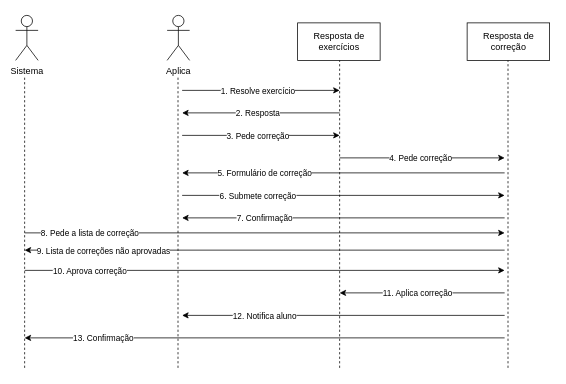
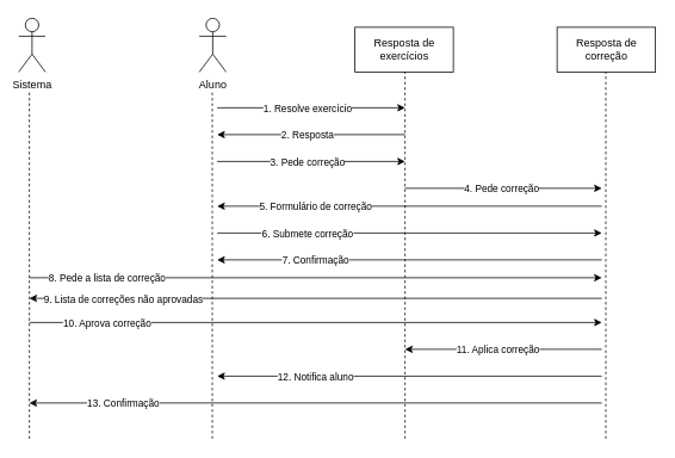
  <mxCell id="0" />
  <mxCell id="1" parent="0" />
  <mxCell id="2" value="Sistema" style="shape=umlActor;verticalLabelPosition=bottom;verticalAlign=top;html=1;" vertex="1" parent="1"><mxGeometry x="20" y="20" width="30" height="60" as="geometry" /></mxCell>
- <mxCell id="3" value="Aplica" style="shape=umlActor;verticalLabelPosition=bottom;verticalAlign=top;html=1;" vertex="1" parent="1"><mxGeometry x="222" y="20" width="30" height="60" as="geometry" /></mxCell>
+ <mxCell id="3" value="Aluno" style="shape=umlActor;verticalLabelPosition=bottom;verticalAlign=top;html=1;" vertex="1" parent="1"><mxGeometry x="222" y="20" width="30" height="60" as="geometry" /></mxCell>
  <mxCell id="4" value="Resposta de&lt;br&gt;exercícios" style="html=1;" vertex="1" parent="1"><mxGeometry x="396" y="30" width="110" height="50" as="geometry" /></mxCell>
  <mxCell id="5" value="Resposta de&lt;br&gt;correção" style="html=1;" vertex="1" parent="1"><mxGeometry x="622" y="30" width="110" height="50" as="geometry" /></mxCell>
  <mxCell id="6" value="" style="endArrow=none;dashed=1;html=1;" edge="1" parent="1"><mxGeometry width="50" height="50" relative="1" as="geometry"><mxPoint x="32" y="490" as="sourcePoint" /><mxPoint x="32" y="100" as="targetPoint" /></mxGeometry></mxCell>
  <mxCell id="7" value="" style="endArrow=none;dashed=1;html=1;" edge="1" parent="1"><mxGeometry width="50" height="50" relative="1" as="geometry"><mxPoint x="236.5" y="490" as="sourcePoint" /><mxPoint x="236.5" y="100" as="targetPoint" /></mxGeometry></mxCell>
  <mxCell id="8" value="" style="endArrow=none;dashed=1;html=1;" edge="1" parent="1"><mxGeometry width="50" height="50" relative="1" as="geometry"><mxPoint x="452" y="490" as="sourcePoint" /><mxPoint x="452" y="80" as="targetPoint" /></mxGeometry></mxCell>
  <mxCell id="9" value="" style="endArrow=none;dashed=1;html=1;" edge="1" parent="1"><mxGeometry width="50" height="50" relative="1" as="geometry"><mxPoint x="676.5" y="490" as="sourcePoint" /><mxPoint x="676.5" y="80" as="targetPoint" /></mxGeometry></mxCell>
  <mxCell id="10" value="" style="endArrow=classic;html=1;" edge="1" parent="1"><mxGeometry width="50" height="50" relative="1" as="geometry"><mxPoint x="242" y="120" as="sourcePoint" /><mxPoint x="452" y="120" as="targetPoint" /></mxGeometry></mxCell>
  <mxCell id="11" value="1. Resolve exercício" style="edgeLabel;html=1;align=center;verticalAlign=middle;resizable=0;points=[];" vertex="1" connectable="0" parent="10"><mxGeometry x="0.314" relative="1" as="geometry"><mxPoint x="-38" as="offset" /></mxGeometry></mxCell>
  <mxCell id="12" value="" style="endArrow=classic;html=1;" edge="1" parent="1"><mxGeometry width="50" height="50" relative="1" as="geometry"><mxPoint x="452" y="150" as="sourcePoint" /><mxPoint x="242" y="150" as="targetPoint" /></mxGeometry></mxCell>
  <mxCell id="13" value="2. Resposta" style="edgeLabel;html=1;align=center;verticalAlign=middle;resizable=0;points=[];" vertex="1" connectable="0" parent="12"><mxGeometry x="0.314" relative="1" as="geometry"><mxPoint x="28" as="offset" /></mxGeometry></mxCell>
  <mxCell id="14" value="" style="endArrow=classic;html=1;" edge="1" parent="1"><mxGeometry width="50" height="50" relative="1" as="geometry"><mxPoint x="242" y="180" as="sourcePoint" /><mxPoint x="452" y="180" as="targetPoint" /></mxGeometry></mxCell>
  <mxCell id="15" value="3. Pede correção" style="edgeLabel;html=1;align=center;verticalAlign=middle;resizable=0;points=[];" vertex="1" connectable="0" parent="14"><mxGeometry x="0.314" relative="1" as="geometry"><mxPoint x="-38" as="offset" /></mxGeometry></mxCell>
  <mxCell id="16" value="" style="endArrow=classic;html=1;" edge="1" parent="1"><mxGeometry width="50" height="50" relative="1" as="geometry"><mxPoint x="452" y="210" as="sourcePoint" /><mxPoint x="672" y="210" as="targetPoint" /></mxGeometry></mxCell>
  <mxCell id="17" value="4. Pede correção" style="edgeLabel;html=1;align=center;verticalAlign=middle;resizable=0;points=[];" vertex="1" connectable="0" parent="16"><mxGeometry x="0.314" relative="1" as="geometry"><mxPoint x="-38" as="offset" /></mxGeometry></mxCell>
  <mxCell id="18" value="" style="endArrow=classic;html=1;" edge="1" parent="1"><mxGeometry width="50" height="50" relative="1" as="geometry"><mxPoint x="672" y="230" as="sourcePoint" /><mxPoint x="242" y="230" as="targetPoint" /></mxGeometry></mxCell>
  <mxCell id="19" value="5. Formulário de correção" style="edgeLabel;html=1;align=center;verticalAlign=middle;resizable=0;points=[];" vertex="1" connectable="0" parent="18"><mxGeometry x="0.314" relative="1" as="geometry"><mxPoint x="-38" as="offset" /></mxGeometry></mxCell>
  <mxCell id="20" value="" style="endArrow=classic;html=1;" edge="1" parent="1"><mxGeometry width="50" height="50" relative="1" as="geometry"><mxPoint x="242" y="260" as="sourcePoint" /><mxPoint x="672" y="260" as="targetPoint" /></mxGeometry></mxCell>
  <mxCell id="21" value="6. Submete correção" style="edgeLabel;html=1;align=center;verticalAlign=middle;resizable=0;points=[];" vertex="1" connectable="0" parent="20"><mxGeometry x="0.314" relative="1" as="geometry"><mxPoint x="-183" as="offset" /></mxGeometry></mxCell>
  <mxCell id="22" value="" style="endArrow=classic;html=1;" edge="1" parent="1"><mxGeometry width="50" height="50" relative="1" as="geometry"><mxPoint x="672" y="290" as="sourcePoint" /><mxPoint x="242" y="290" as="targetPoint" /></mxGeometry></mxCell>
  <mxCell id="23" value="7. Confirmação" style="edgeLabel;html=1;align=center;verticalAlign=middle;resizable=0;points=[];" vertex="1" connectable="0" parent="22"><mxGeometry x="0.314" relative="1" as="geometry"><mxPoint x="-38" as="offset" /></mxGeometry></mxCell>
  <mxCell id="24" value="" style="endArrow=classic;html=1;" edge="1" parent="1"><mxGeometry width="50" height="50" relative="1" as="geometry"><mxPoint x="32" y="310" as="sourcePoint" /><mxPoint x="672" y="310" as="targetPoint" /></mxGeometry></mxCell>
  <mxCell id="25" value="8. Pede a lista de correção" style="edgeLabel;html=1;align=center;verticalAlign=middle;resizable=0;points=[];" vertex="1" connectable="0" parent="24"><mxGeometry x="0.314" relative="1" as="geometry"><mxPoint x="-334" as="offset" /></mxGeometry></mxCell>
  <mxCell id="26" value="" style="endArrow=classic;html=1;" edge="1" parent="1"><mxGeometry width="50" height="50" relative="1" as="geometry"><mxPoint x="672" y="333" as="sourcePoint" /><mxPoint x="32" y="333" as="targetPoint" /></mxGeometry></mxCell>
  <mxCell id="27" value="9. Lista de correções não aprovadas" style="edgeLabel;html=1;align=center;verticalAlign=middle;resizable=0;points=[];" vertex="1" connectable="0" parent="26"><mxGeometry x="0.314" relative="1" as="geometry"><mxPoint x="-116" as="offset" /></mxGeometry></mxCell>
  <mxCell id="28" value="" style="endArrow=classic;html=1;" edge="1" parent="1"><mxGeometry width="50" height="50" relative="1" as="geometry"><mxPoint x="32" y="360" as="sourcePoint" /><mxPoint x="672" y="360" as="targetPoint" /></mxGeometry></mxCell>
  <mxCell id="29" value="10. Aprova correção" style="edgeLabel;html=1;align=center;verticalAlign=middle;resizable=0;points=[];" vertex="1" connectable="0" parent="28"><mxGeometry x="0.314" relative="1" as="geometry"><mxPoint x="-334" as="offset" /></mxGeometry></mxCell>
  <mxCell id="30" value="" style="endArrow=classic;html=1;" edge="1" parent="1"><mxGeometry width="50" height="50" relative="1" as="geometry"><mxPoint x="672" y="390" as="sourcePoint" /><mxPoint x="452" y="390" as="targetPoint" /></mxGeometry></mxCell>
  <mxCell id="31" value="11. Aplica correção" style="edgeLabel;html=1;align=center;verticalAlign=middle;resizable=0;points=[];" vertex="1" connectable="0" parent="30"><mxGeometry x="0.314" relative="1" as="geometry"><mxPoint x="28" as="offset" /></mxGeometry></mxCell>
  <mxCell id="32" value="" style="endArrow=classic;html=1;" edge="1" parent="1"><mxGeometry width="50" height="50" relative="1" as="geometry"><mxPoint x="672" y="420" as="sourcePoint" /><mxPoint x="242" y="420" as="targetPoint" /></mxGeometry></mxCell>
  <mxCell id="33" value="12. Notifica aluno" style="edgeLabel;html=1;align=center;verticalAlign=middle;resizable=0;points=[];" vertex="1" connectable="0" parent="32"><mxGeometry x="0.314" relative="1" as="geometry"><mxPoint x="-38" as="offset" /></mxGeometry></mxCell>
  <mxCell id="34" value="" style="endArrow=classic;html=1;" edge="1" parent="1"><mxGeometry width="50" height="50" relative="1" as="geometry"><mxPoint x="672" y="450" as="sourcePoint" /><mxPoint x="32" y="450" as="targetPoint" /></mxGeometry></mxCell>
  <mxCell id="35" value="13. Confirmação" style="edgeLabel;html=1;align=center;verticalAlign=middle;resizable=0;points=[];" vertex="1" connectable="0" parent="34"><mxGeometry x="0.314" relative="1" as="geometry"><mxPoint x="-116" as="offset" /></mxGeometry></mxCell>
